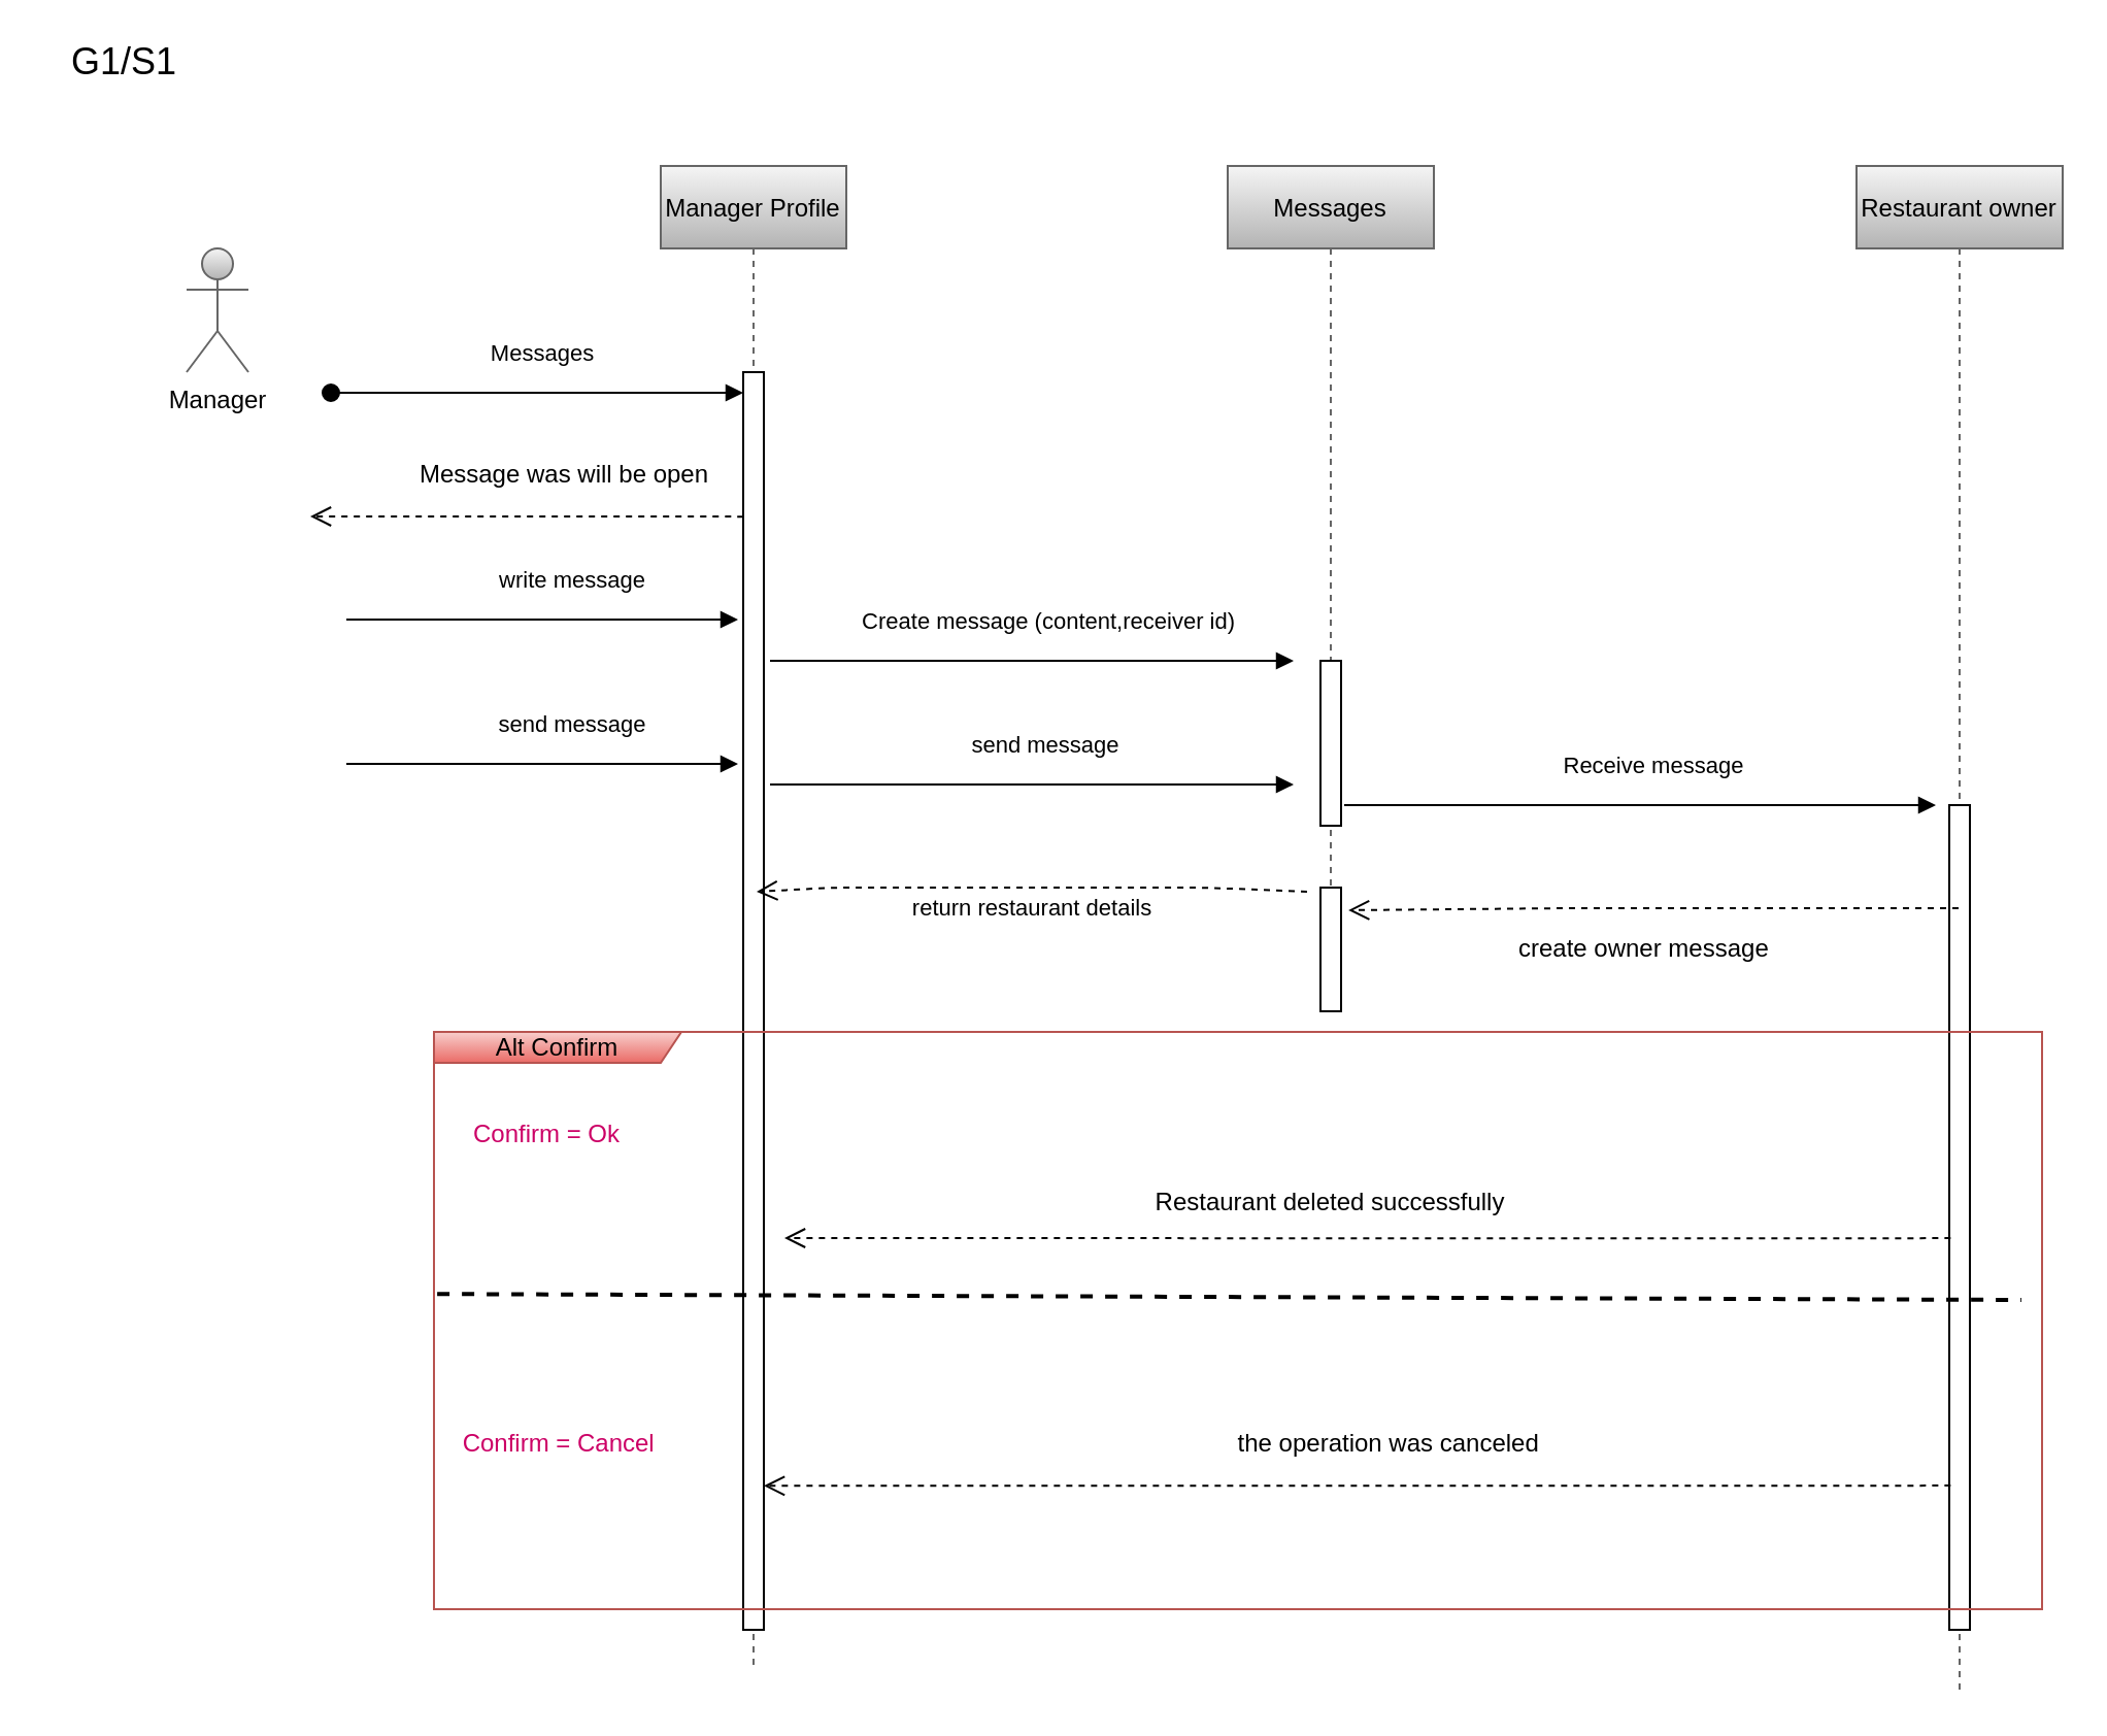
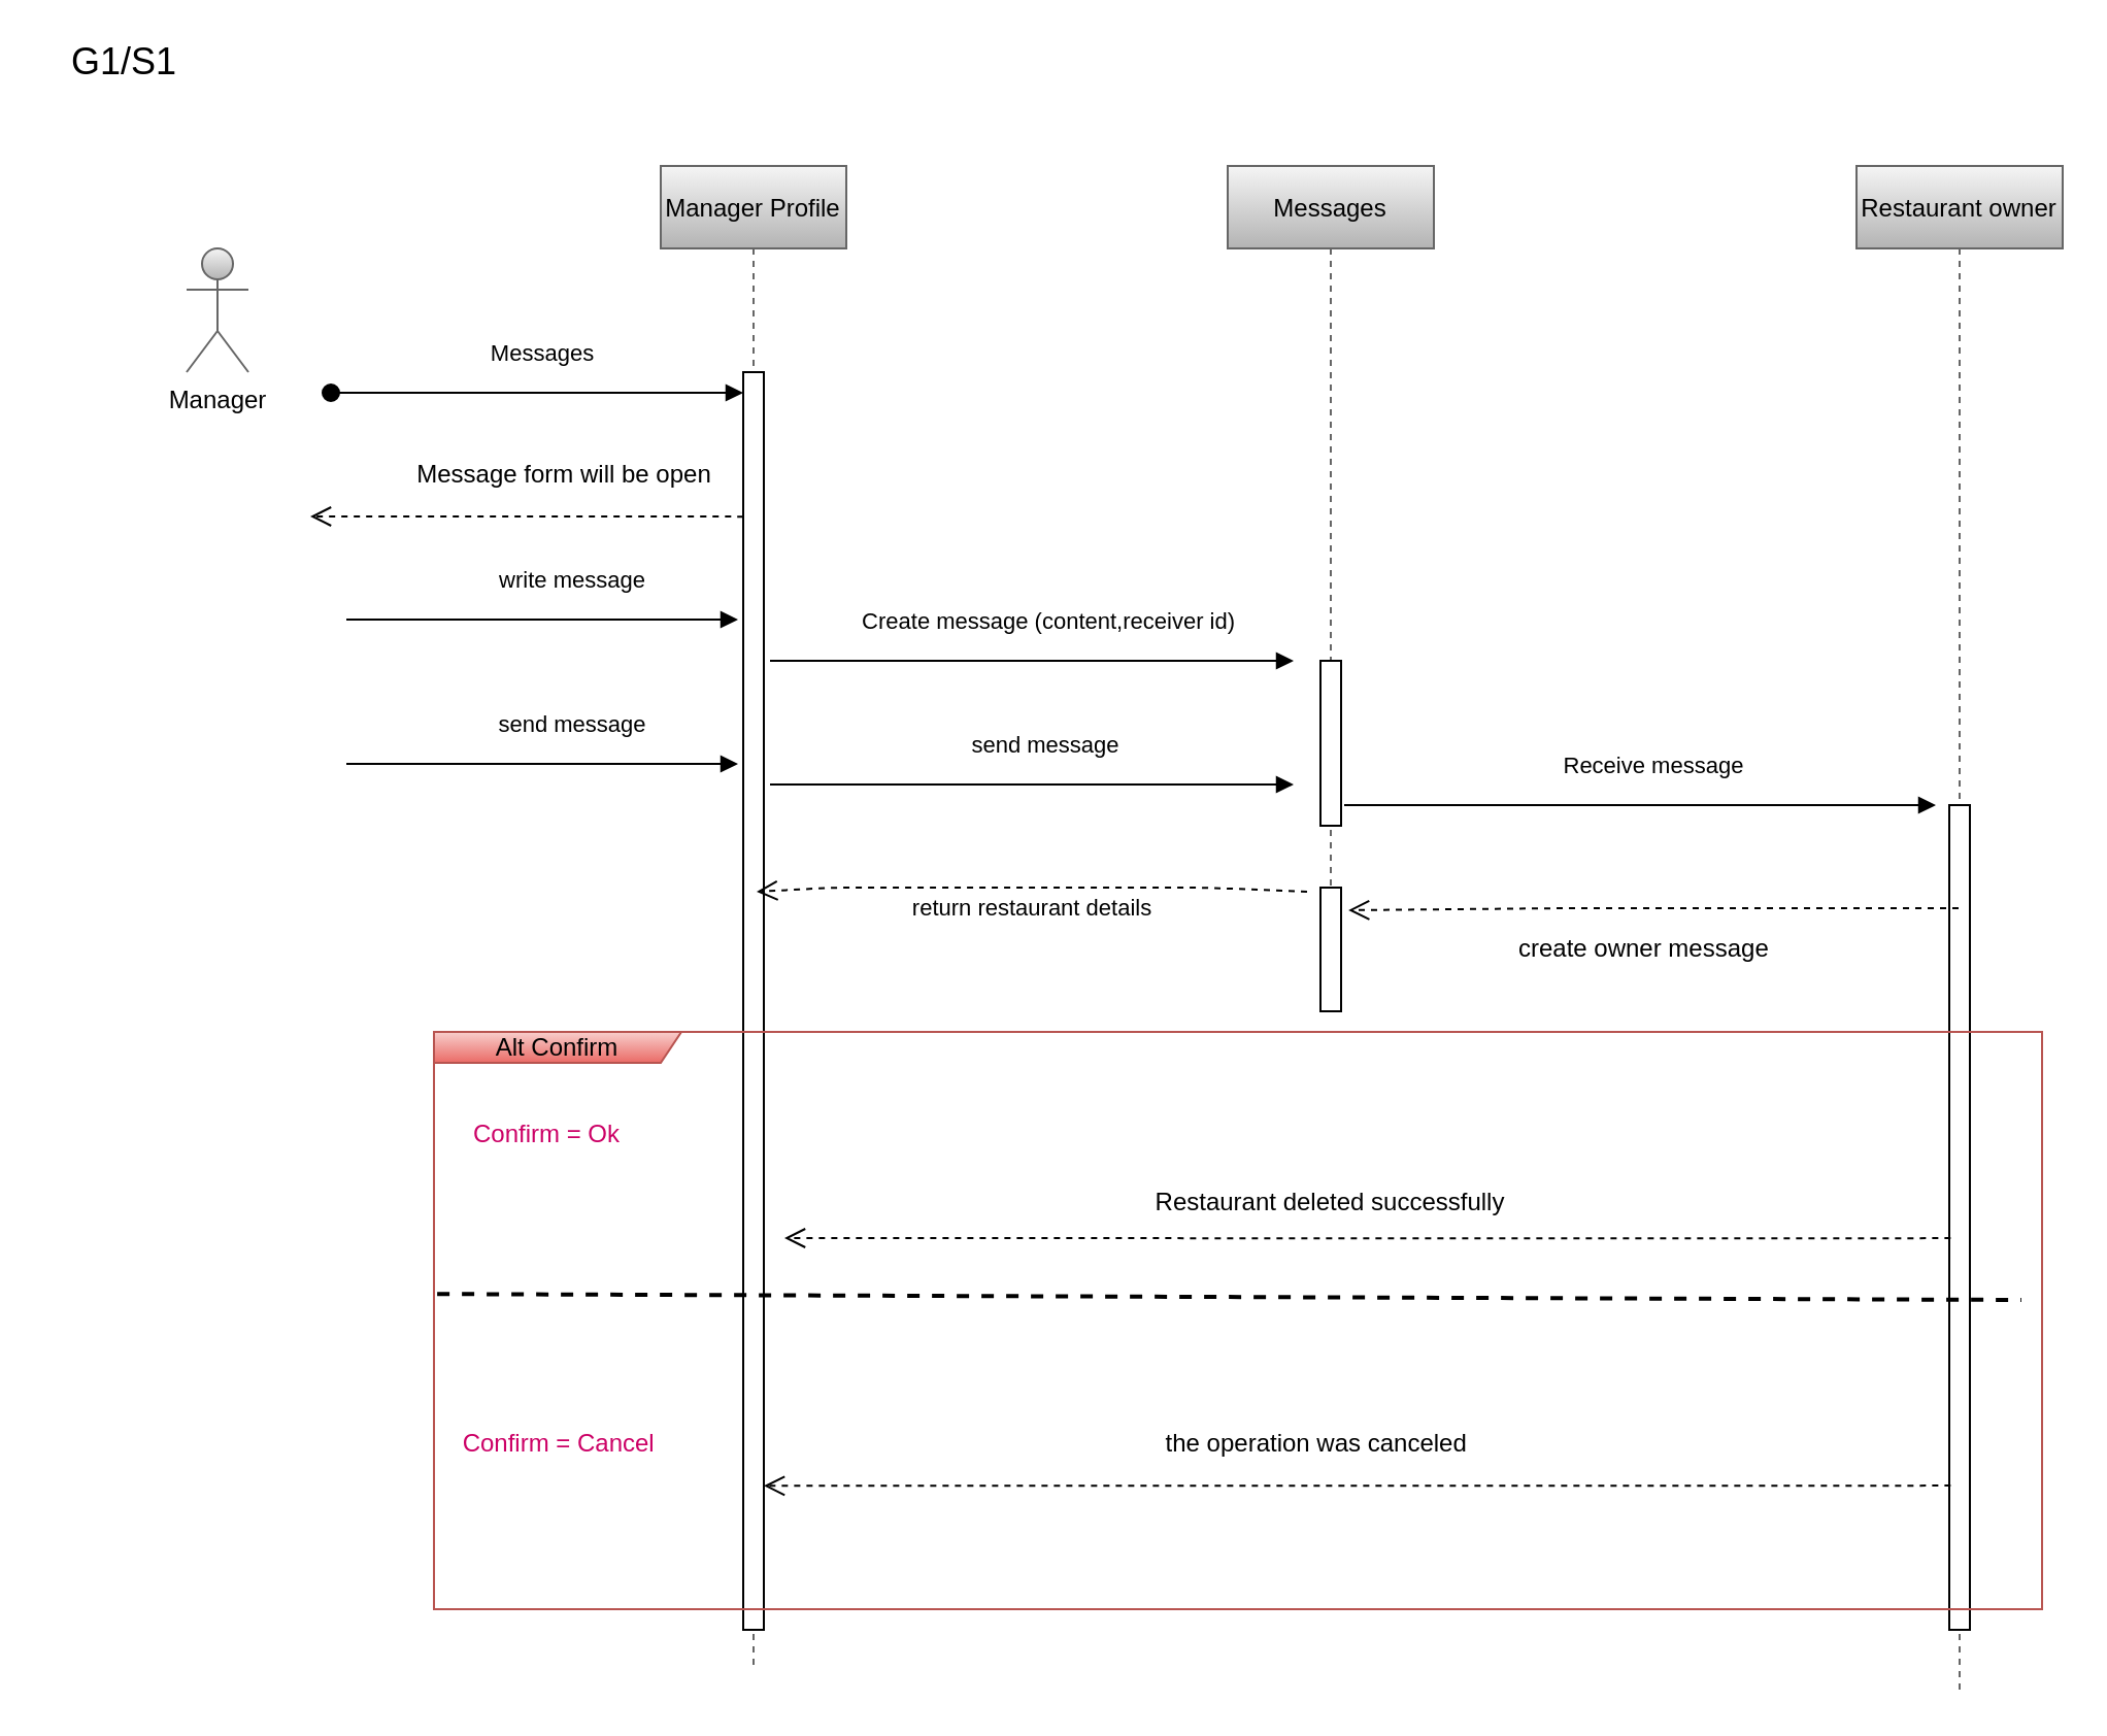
  <mxCell id="0" />
  <mxCell id="1" parent="0" />
  <mxCell id="2" value="Manager Profile" style="shape=umlLifeline;perimeter=lifelinePerimeter;container=1;collapsible=0;recursiveResize=0;rounded=0;shadow=0;strokeWidth=1;gradientColor=#b3b3b3;fillColor=#f5f5f5;strokeColor=#666666;" parent="1" vertex="1"><mxGeometry x="320" y="80" width="90" height="730" as="geometry" /></mxCell>
  <mxCell id="3" value="" style="points=[];perimeter=orthogonalPerimeter;rounded=0;shadow=0;strokeWidth=1;" parent="2" vertex="1"><mxGeometry x="40" y="100" width="10" height="610" as="geometry" /></mxCell>
  <mxCell id="4" value="Messages" style="verticalAlign=bottom;startArrow=oval;endArrow=block;startSize=8;shadow=0;strokeWidth=1;" parent="2" target="3" edge="1"><mxGeometry x="0.032" y="10" relative="1" as="geometry"><mxPoint x="-160" y="110" as="sourcePoint" /><Array as="points"><mxPoint x="-40" y="110" /><mxPoint x="-20" y="110" /></Array><mxPoint as="offset" /></mxGeometry></mxCell>
  <mxCell id="5" value="Messages" style="shape=umlLifeline;perimeter=lifelinePerimeter;container=1;collapsible=0;recursiveResize=0;rounded=0;shadow=0;strokeWidth=1;gradientColor=#b3b3b3;fillColor=#f5f5f5;strokeColor=#666666;" parent="1" vertex="1"><mxGeometry x="595" y="80" width="100" height="410" as="geometry" /></mxCell>
  <mxCell id="6" value="" style="points=[];perimeter=orthogonalPerimeter;rounded=0;shadow=0;strokeWidth=1;" parent="5" vertex="1"><mxGeometry x="45" y="240" width="10" height="80" as="geometry" /></mxCell>
  <mxCell id="7" value="" style="points=[];perimeter=orthogonalPerimeter;rounded=0;shadow=0;strokeWidth=1;" vertex="1" parent="5"><mxGeometry x="45" y="350" width="10" height="60" as="geometry" /></mxCell>
  <mxCell id="8" value="Manager" style="shape=umlActor;verticalLabelPosition=bottom;verticalAlign=top;html=1;outlineConnect=0;fillColor=#f5f5f5;strokeColor=#666666;gradientColor=#b3b3b3;" vertex="1" parent="1"><mxGeometry x="90" y="120" width="30" height="60" as="geometry" /></mxCell>
  <mxCell id="9" value="Restaurant owner" style="shape=umlLifeline;perimeter=lifelinePerimeter;container=1;collapsible=0;recursiveResize=0;rounded=0;shadow=0;strokeWidth=1;gradientColor=#b3b3b3;fillColor=#f5f5f5;strokeColor=#666666;" vertex="1" parent="1"><mxGeometry x="900" y="80" width="100" height="740" as="geometry" /></mxCell>
  <mxCell id="10" value="" style="points=[];perimeter=orthogonalPerimeter;rounded=0;shadow=0;strokeWidth=1;" vertex="1" parent="9"><mxGeometry x="45" y="310" width="10" height="400" as="geometry" /></mxCell>
- <mxCell id="11" value="&amp;nbsp;Message was will be open&amp;nbsp;" style="text;html=1;align=center;verticalAlign=middle;resizable=0;points=[];autosize=1;" vertex="1" parent="1"><mxGeometry x="187.5" y="220" width="170" height="20" as="geometry" /></mxCell>
+ <mxCell id="11" value="&amp;nbsp;Message form will be open&amp;nbsp;" style="text;html=1;align=center;verticalAlign=middle;resizable=0;points=[];autosize=1;" vertex="1" parent="1"><mxGeometry x="187.5" y="220" width="170" height="20" as="geometry" /></mxCell>
  <mxCell id="12" value="write message" style="verticalAlign=bottom;endArrow=block;shadow=0;strokeWidth=1;" edge="1" parent="1"><mxGeometry x="0.158" y="10" relative="1" as="geometry"><mxPoint x="167.5" y="300" as="sourcePoint" /><mxPoint x="357.5" y="300" as="targetPoint" /><mxPoint as="offset" /></mxGeometry></mxCell>
  <mxCell id="13" value="&amp;nbsp;create owner message" style="text;html=1;align=center;verticalAlign=middle;resizable=0;points=[];autosize=1;" vertex="1" parent="1"><mxGeometry x="715" y="450" width="160" height="20" as="geometry" /></mxCell>
  <mxCell id="14" value="" style="verticalAlign=bottom;endArrow=open;dashed=1;endSize=8;shadow=0;strokeWidth=1;" edge="1" parent="1"><mxGeometry relative="1" as="geometry"><mxPoint x="366.5" y="432" as="targetPoint" /><mxPoint x="633.5" y="432" as="sourcePoint" /><Array as="points"><mxPoint x="583.5" y="430" /><mxPoint x="543.5" y="430" /><mxPoint x="453.5" y="430" /><mxPoint x="403.5" y="430" /></Array></mxGeometry></mxCell>
  <mxCell id="15" value="&lt;span style=&quot;font-size: 11px ; background-color: rgb(255 , 255 , 255)&quot;&gt;&amp;nbsp;return restaurant details&amp;nbsp;&lt;/span&gt;" style="text;html=1;align=center;verticalAlign=middle;resizable=0;points=[];autosize=1;" vertex="1" parent="1"><mxGeometry x="430" y="430" width="140" height="20" as="geometry" /></mxCell>
  <mxCell id="16" value="" style="verticalAlign=bottom;endArrow=open;dashed=1;endSize=8;shadow=0;strokeWidth=1;exitX=0.009;exitY=0.115;exitDx=0;exitDy=0;exitPerimeter=0;" edge="1" parent="1" source="3"><mxGeometry relative="1" as="geometry"><mxPoint x="150" y="250" as="targetPoint" /><mxPoint x="360" y="270" as="sourcePoint" /><Array as="points"><mxPoint x="350" y="250" /><mxPoint x="320" y="250" /></Array></mxGeometry></mxCell>
  <mxCell id="17" value="&lt;p style=&quot;line-height: 140% ; font-size: 18px&quot;&gt;G1/S1&lt;/p&gt;" style="text;html=1;strokeColor=none;fillColor=none;align=center;verticalAlign=middle;whiteSpace=wrap;rounded=0;sketch=0;" vertex="1" parent="1"><mxGeometry x="20" y="20" width="80" height="20" as="geometry" /></mxCell>
  <mxCell id="18" value=" Create message (content,receiver id)" style="verticalAlign=bottom;endArrow=block;shadow=0;strokeWidth=1;" edge="1" parent="1"><mxGeometry x="0.055" y="10" relative="1" as="geometry"><mxPoint x="373" y="320" as="sourcePoint" /><mxPoint x="627" y="320" as="targetPoint" /><Array as="points" /><mxPoint as="offset" /></mxGeometry></mxCell>
  <mxCell id="19" value="Receive message " style="verticalAlign=bottom;endArrow=block;shadow=0;strokeWidth=1;" edge="1" parent="1"><mxGeometry x="0.059" y="10" relative="1" as="geometry"><mxPoint x="651.5" y="390" as="sourcePoint" /><mxPoint x="938.5" y="390" as="targetPoint" /><mxPoint as="offset" /><Array as="points"><mxPoint x="808.5" y="390" /></Array></mxGeometry></mxCell>
  <mxCell id="20" value="" style="verticalAlign=bottom;endArrow=open;dashed=1;endSize=8;shadow=0;strokeWidth=1;entryX=1.357;entryY=0.183;entryDx=0;entryDy=0;entryPerimeter=0;" edge="1" parent="1" source="9" target="7"><mxGeometry relative="1" as="geometry"><mxPoint x="660" y="440" as="targetPoint" /><mxPoint x="940" y="470" as="sourcePoint" /><Array as="points"><mxPoint x="910" y="440" /><mxPoint x="760" y="440" /></Array></mxGeometry></mxCell>
  <mxCell id="21" value="Alt Confirm" style="shape=umlFrame;whiteSpace=wrap;html=1;sketch=0;width=120;height=15;gradientColor=#ea6b66;fillColor=#f8cecc;strokeColor=#b85450;" vertex="1" parent="1"><mxGeometry x="210" y="500" width="780" height="280" as="geometry" /></mxCell>
  <mxCell id="22" value="" style="endArrow=none;html=1;strokeWidth=2;dashed=1;exitX=0.002;exitY=0.454;exitDx=0;exitDy=0;exitPerimeter=0;" edge="1" parent="1" source="21"><mxGeometry width="50" height="50" relative="1" as="geometry"><mxPoint x="200" y="630" as="sourcePoint" /><mxPoint x="980" y="630" as="targetPoint" /><Array as="points" /></mxGeometry></mxCell>
  <mxCell id="23" value="&lt;font color=&quot;#cc0066&quot;&gt;Confirm = Cancel&amp;nbsp;&lt;/font&gt;" style="text;html=1;strokeColor=none;fillColor=none;align=center;verticalAlign=middle;whiteSpace=wrap;rounded=0;sketch=0;" vertex="1" parent="1"><mxGeometry x="220" y="690" width="105" height="20" as="geometry" /></mxCell>
  <mxCell id="24" value="&lt;font color=&quot;#cc0066&quot;&gt;Confirm = Ok&lt;/font&gt;" style="text;html=1;strokeColor=none;fillColor=none;align=center;verticalAlign=middle;whiteSpace=wrap;rounded=0;sketch=0;" vertex="1" parent="1"><mxGeometry x="220" y="540" width="90" height="20" as="geometry" /></mxCell>
  <mxCell id="25" value="" style="verticalAlign=bottom;endArrow=open;dashed=1;endSize=8;shadow=0;strokeWidth=1;" edge="1" parent="1"><mxGeometry relative="1" as="geometry"><mxPoint x="370" y="590" as="targetPoint" /><mxPoint x="370" y="590" as="sourcePoint" /><Array as="points" /></mxGeometry></mxCell>
  <mxCell id="26" value="" style="verticalAlign=bottom;endArrow=open;dashed=1;endSize=8;shadow=0;strokeWidth=1;" edge="1" parent="1"><mxGeometry relative="1" as="geometry"><mxPoint x="370.004" y="720.17" as="targetPoint" /><mxPoint x="945.68" y="720" as="sourcePoint" /><Array as="points"><mxPoint x="905.68" y="720.17" /></Array></mxGeometry></mxCell>
  <mxCell id="27" value="Restaurant deleted successfully" style="text;html=1;strokeColor=none;fillColor=none;align=center;verticalAlign=middle;whiteSpace=wrap;rounded=0;sketch=0;" vertex="1" parent="1"><mxGeometry x="545" y="572.5" width="200" height="20" as="geometry" /></mxCell>
- <mxCell id="28" value="the operation was canceled&amp;nbsp;" style="text;html=1;strokeColor=none;fillColor=none;align=center;verticalAlign=middle;whiteSpace=wrap;rounded=0;sketch=0;" vertex="1" parent="1"><mxGeometry x="575" y="690" width="200" height="20" as="geometry" /></mxCell>
+ <mxCell id="28" value="the operation was canceled&amp;nbsp;" style="text;html=1;strokeColor=none;fillColor=none;align=center;verticalAlign=middle;whiteSpace=wrap;rounded=0;sketch=0;" vertex="1" parent="1"><mxGeometry x="540" y="690" width="200" height="20" as="geometry" /></mxCell>
  <mxCell id="29" value="" style="verticalAlign=bottom;endArrow=open;dashed=1;endSize=8;shadow=0;strokeWidth=1;" edge="1" parent="1"><mxGeometry relative="1" as="geometry"><mxPoint x="380" y="600" as="targetPoint" /><mxPoint x="945.68" y="600" as="sourcePoint" /><Array as="points"><mxPoint x="905.68" y="600.17" /></Array></mxGeometry></mxCell>
  <mxCell id="30" value="send message" style="verticalAlign=bottom;endArrow=block;shadow=0;strokeWidth=1;" edge="1" parent="1"><mxGeometry x="0.158" y="10" relative="1" as="geometry"><mxPoint x="167.5" y="370" as="sourcePoint" /><mxPoint x="357.5" y="370" as="targetPoint" /><mxPoint as="offset" /></mxGeometry></mxCell>
  <mxCell id="31" value="send message" style="verticalAlign=bottom;endArrow=block;shadow=0;strokeWidth=1;" edge="1" parent="1"><mxGeometry x="0.055" y="10" relative="1" as="geometry"><mxPoint x="373" y="380" as="sourcePoint" /><mxPoint x="627" y="380" as="targetPoint" /><Array as="points" /><mxPoint as="offset" /></mxGeometry></mxCell>
